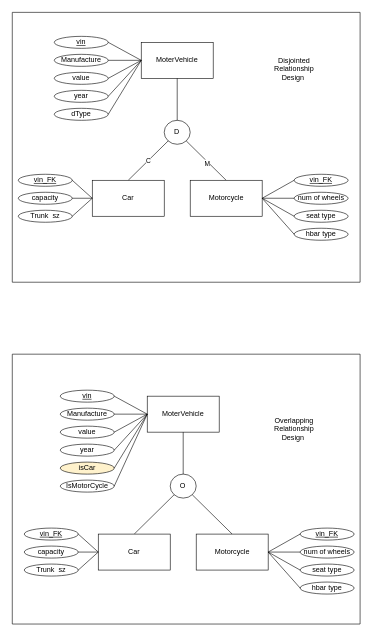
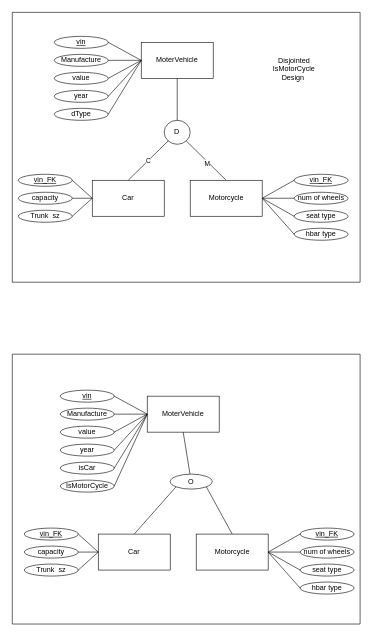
  <mxCell id="0" />
  <mxCell id="1" parent="0" />
  <mxCell id="2" value="MoterVehicle" style="rounded=0;whiteSpace=wrap;html=1;" vertex="1" parent="1"><mxGeometry x="235" y="70" width="120" height="60" as="geometry" /></mxCell>
  <mxCell id="3" value="D" style="ellipse;whiteSpace=wrap;html=1;" vertex="1" parent="1"><mxGeometry x="273.34" y="200" width="43.33" height="40" as="geometry" /></mxCell>
  <mxCell id="4" value="&lt;u&gt;vin&lt;/u&gt;" style="ellipse;whiteSpace=wrap;html=1;" vertex="1" parent="1"><mxGeometry x="90" y="60" width="90" height="20" as="geometry" /></mxCell>
  <mxCell id="5" value="Manufacture" style="ellipse;whiteSpace=wrap;html=1;" vertex="1" parent="1"><mxGeometry x="90" y="90" width="90" height="20" as="geometry" /></mxCell>
  <mxCell id="6" value="value" style="ellipse;whiteSpace=wrap;html=1;" vertex="1" parent="1"><mxGeometry x="90" y="120" width="90" height="20" as="geometry" /></mxCell>
  <mxCell id="7" value="year" style="ellipse;whiteSpace=wrap;html=1;" vertex="1" parent="1"><mxGeometry x="90" y="150" width="90" height="20" as="geometry" /></mxCell>
  <mxCell id="8" value="dType" style="ellipse;whiteSpace=wrap;html=1;" vertex="1" parent="1"><mxGeometry x="90" y="180" width="90" height="20" as="geometry" /></mxCell>
  <mxCell id="9" value="" style="endArrow=none;html=1;rounded=0;entryX=0.5;entryY=1;entryDx=0;entryDy=0;" edge="1" parent="1" source="3" target="2"><mxGeometry width="50" height="50" relative="1" as="geometry"><mxPoint x="200" y="210" as="sourcePoint" /><mxPoint x="320" y="160" as="targetPoint" /></mxGeometry></mxCell>
  <mxCell id="10" value="" style="endArrow=none;html=1;rounded=0;entryX=0;entryY=1;entryDx=0;entryDy=0;exitX=0.5;exitY=0;exitDx=0;exitDy=0;" edge="1" parent="1" source="19" target="3"><mxGeometry width="50" height="50" relative="1" as="geometry"><mxPoint x="220" y="270" as="sourcePoint" /><mxPoint x="250" y="160" as="targetPoint" /></mxGeometry></mxCell>
  <mxCell id="11" value="C" style="edgeLabel;html=1;align=center;verticalAlign=middle;resizable=0;points=[];" vertex="1" connectable="0" parent="10"><mxGeometry x="-0.011" relative="1" as="geometry"><mxPoint as="offset" /></mxGeometry></mxCell>
  <mxCell id="12" value="" style="endArrow=none;html=1;rounded=0;entryX=1;entryY=1;entryDx=0;entryDy=0;exitX=0.5;exitY=0;exitDx=0;exitDy=0;" edge="1" parent="1" source="26" target="3"><mxGeometry width="50" height="50" relative="1" as="geometry"><mxPoint x="385" y="300" as="sourcePoint" /><mxPoint x="310" y="190" as="targetPoint" /></mxGeometry></mxCell>
  <mxCell id="13" value="M" style="edgeLabel;html=1;align=center;verticalAlign=middle;resizable=0;points=[];" vertex="1" connectable="0" parent="12"><mxGeometry x="-0.089" y="2" relative="1" as="geometry"><mxPoint as="offset" /></mxGeometry></mxCell>
  <mxCell id="14" value="" style="endArrow=none;html=1;rounded=0;exitX=1;exitY=0.5;exitDx=0;exitDy=0;entryX=0;entryY=0.5;entryDx=0;entryDy=0;" edge="1" parent="1" source="8" target="2"><mxGeometry width="50" height="50" relative="1" as="geometry"><mxPoint x="270" y="250" as="sourcePoint" /><mxPoint x="320" y="200" as="targetPoint" /></mxGeometry></mxCell>
  <mxCell id="15" value="" style="endArrow=none;html=1;rounded=0;exitX=1;exitY=0.5;exitDx=0;exitDy=0;entryX=0;entryY=0.5;entryDx=0;entryDy=0;" edge="1" parent="1" source="7" target="2"><mxGeometry width="50" height="50" relative="1" as="geometry"><mxPoint x="190" y="200" as="sourcePoint" /><mxPoint x="245" y="110" as="targetPoint" /></mxGeometry></mxCell>
  <mxCell id="16" value="" style="endArrow=none;html=1;rounded=0;exitX=1;exitY=0.5;exitDx=0;exitDy=0;entryX=0;entryY=0.5;entryDx=0;entryDy=0;" edge="1" parent="1" source="5" target="2"><mxGeometry width="50" height="50" relative="1" as="geometry"><mxPoint x="190" y="200" as="sourcePoint" /><mxPoint x="230" y="100" as="targetPoint" /></mxGeometry></mxCell>
  <mxCell id="17" value="" style="endArrow=none;html=1;rounded=0;exitX=1;exitY=0.5;exitDx=0;exitDy=0;entryX=0;entryY=0.5;entryDx=0;entryDy=0;" edge="1" parent="1" source="6" target="2"><mxGeometry width="50" height="50" relative="1" as="geometry"><mxPoint x="190" y="170" as="sourcePoint" /><mxPoint x="245" y="110" as="targetPoint" /></mxGeometry></mxCell>
  <mxCell id="18" value="" style="endArrow=none;html=1;rounded=0;exitX=1;exitY=0.5;exitDx=0;exitDy=0;entryX=0;entryY=0.5;entryDx=0;entryDy=0;" edge="1" parent="1" source="4" target="2"><mxGeometry width="50" height="50" relative="1" as="geometry"><mxPoint x="190" y="110" as="sourcePoint" /><mxPoint x="245" y="110" as="targetPoint" /></mxGeometry></mxCell>
  <mxCell id="19" value="Car" style="rounded=0;whiteSpace=wrap;html=1;" vertex="1" parent="1"><mxGeometry x="153.34" y="300" width="120" height="60" as="geometry" /></mxCell>
  <mxCell id="20" value="&lt;u&gt;vin_FK&lt;/u&gt;" style="ellipse;whiteSpace=wrap;html=1;" vertex="1" parent="1"><mxGeometry x="30" y="290" width="90" height="20" as="geometry" /></mxCell>
  <mxCell id="21" value="capacity" style="ellipse;whiteSpace=wrap;html=1;" vertex="1" parent="1"><mxGeometry x="30" y="320" width="90" height="20" as="geometry" /></mxCell>
  <mxCell id="22" value="Trunk&amp;nbsp; sz" style="ellipse;whiteSpace=wrap;html=1;" vertex="1" parent="1"><mxGeometry x="30" y="350" width="90" height="20" as="geometry" /></mxCell>
  <mxCell id="23" value="" style="endArrow=none;html=1;rounded=0;exitX=1;exitY=0.5;exitDx=0;exitDy=0;entryX=0;entryY=0.5;entryDx=0;entryDy=0;" edge="1" parent="1" source="21" target="19"><mxGeometry width="50" height="50" relative="1" as="geometry"><mxPoint x="108.34" y="430" as="sourcePoint" /><mxPoint x="148.34" y="330" as="targetPoint" /></mxGeometry></mxCell>
  <mxCell id="24" value="" style="endArrow=none;html=1;rounded=0;exitX=1;exitY=0.5;exitDx=0;exitDy=0;entryX=0;entryY=0.5;entryDx=0;entryDy=0;" edge="1" parent="1" source="22" target="19"><mxGeometry width="50" height="50" relative="1" as="geometry"><mxPoint x="108.34" y="400" as="sourcePoint" /><mxPoint x="163.34" y="340" as="targetPoint" /></mxGeometry></mxCell>
  <mxCell id="25" value="" style="endArrow=none;html=1;rounded=0;exitX=1;exitY=0.5;exitDx=0;exitDy=0;entryX=0;entryY=0.5;entryDx=0;entryDy=0;" edge="1" parent="1" source="20" target="19"><mxGeometry width="50" height="50" relative="1" as="geometry"><mxPoint x="108.34" y="340" as="sourcePoint" /><mxPoint x="163.34" y="340" as="targetPoint" /></mxGeometry></mxCell>
  <mxCell id="26" value="Motorcycle" style="rounded=0;whiteSpace=wrap;html=1;" vertex="1" parent="1"><mxGeometry x="316.67" y="300" width="120" height="60" as="geometry" /></mxCell>
  <mxCell id="27" value="&lt;u style=&quot;border-color: var(--border-color);&quot;&gt;vin_FK&lt;/u&gt;" style="ellipse;whiteSpace=wrap;html=1;" vertex="1" parent="1"><mxGeometry x="490" y="290" width="90" height="20" as="geometry" /></mxCell>
  <mxCell id="28" value="num of wheels" style="ellipse;whiteSpace=wrap;html=1;" vertex="1" parent="1"><mxGeometry x="490" y="320" width="90" height="20" as="geometry" /></mxCell>
  <mxCell id="29" value="seat type" style="ellipse;whiteSpace=wrap;html=1;" vertex="1" parent="1"><mxGeometry x="490" y="350" width="90" height="20" as="geometry" /></mxCell>
  <mxCell id="30" value="hbar type" style="ellipse;whiteSpace=wrap;html=1;" vertex="1" parent="1"><mxGeometry x="490" y="380" width="90" height="20" as="geometry" /></mxCell>
  <mxCell id="31" value="" style="endArrow=none;html=1;rounded=0;exitX=0;exitY=0.5;exitDx=0;exitDy=0;entryX=1;entryY=0.5;entryDx=0;entryDy=0;" edge="1" parent="1" source="30" target="26"><mxGeometry width="50" height="50" relative="1" as="geometry"><mxPoint x="430" y="460" as="sourcePoint" /><mxPoint x="410" y="410" as="targetPoint" /></mxGeometry></mxCell>
  <mxCell id="32" value="" style="endArrow=none;html=1;rounded=0;exitX=0;exitY=0.5;exitDx=0;exitDy=0;entryX=1;entryY=0.5;entryDx=0;entryDy=0;" edge="1" parent="1" source="28" target="26"><mxGeometry width="50" height="50" relative="1" as="geometry"><mxPoint x="430" y="460" as="sourcePoint" /><mxPoint x="470" y="360" as="targetPoint" /></mxGeometry></mxCell>
  <mxCell id="33" value="" style="endArrow=none;html=1;rounded=0;exitX=0;exitY=0.5;exitDx=0;exitDy=0;entryX=1;entryY=0.5;entryDx=0;entryDy=0;" edge="1" parent="1" source="29" target="26"><mxGeometry width="50" height="50" relative="1" as="geometry"><mxPoint x="430" y="430" as="sourcePoint" /><mxPoint x="485" y="370" as="targetPoint" /></mxGeometry></mxCell>
  <mxCell id="34" value="" style="endArrow=none;html=1;rounded=0;exitX=0;exitY=0.5;exitDx=0;exitDy=0;entryX=1;entryY=0.5;entryDx=0;entryDy=0;" edge="1" parent="1" source="27" target="26"><mxGeometry width="50" height="50" relative="1" as="geometry"><mxPoint x="430" y="370" as="sourcePoint" /><mxPoint x="440" y="350" as="targetPoint" /></mxGeometry></mxCell>
  <mxCell id="35" value="MoterVehicle" style="rounded=0;whiteSpace=wrap;html=1;" vertex="1" parent="1"><mxGeometry x="245" y="660" width="120" height="60" as="geometry" /></mxCell>
- <mxCell id="36" value="O" style="ellipse;whiteSpace=wrap;html=1;" vertex="1" parent="1"><mxGeometry x="283.34" y="790" width="43.33" height="40" as="geometry" /></mxCell>
+ <mxCell id="36" value="O" style="ellipse;whiteSpace=wrap;html=1;" vertex="1" parent="1"><mxGeometry x="283.34" y="790" width="70" height="25" as="geometry" /></mxCell>
  <mxCell id="37" value="&lt;u&gt;vin&lt;/u&gt;" style="ellipse;whiteSpace=wrap;html=1;" vertex="1" parent="1"><mxGeometry x="100" y="650" width="90" height="20" as="geometry" /></mxCell>
  <mxCell id="38" value="Manufacture" style="ellipse;whiteSpace=wrap;html=1;" vertex="1" parent="1"><mxGeometry x="100" y="680" width="90" height="20" as="geometry" /></mxCell>
  <mxCell id="39" value="value" style="ellipse;whiteSpace=wrap;html=1;" vertex="1" parent="1"><mxGeometry x="100" y="710" width="90" height="20" as="geometry" /></mxCell>
  <mxCell id="40" value="year" style="ellipse;whiteSpace=wrap;html=1;" vertex="1" parent="1"><mxGeometry x="100" y="740" width="90" height="20" as="geometry" /></mxCell>
- <mxCell id="41" value="isCar" style="ellipse;whiteSpace=wrap;html=1;fillColor=#fff2cc;" vertex="1" parent="1"><mxGeometry x="100" y="770" width="90" height="20" as="geometry" /></mxCell>
+ <mxCell id="41" value="isCar" style="ellipse;whiteSpace=wrap;html=1;" vertex="1" parent="1"><mxGeometry x="100" y="770" width="90" height="20" as="geometry" /></mxCell>
  <mxCell id="42" value="" style="endArrow=none;html=1;rounded=0;entryX=0.5;entryY=1;entryDx=0;entryDy=0;" edge="1" parent="1" source="36" target="35"><mxGeometry width="50" height="50" relative="1" as="geometry"><mxPoint x="210" y="800" as="sourcePoint" /><mxPoint x="330" y="750" as="targetPoint" /></mxGeometry></mxCell>
  <mxCell id="43" value="" style="endArrow=none;html=1;rounded=0;entryX=0;entryY=1;entryDx=0;entryDy=0;exitX=0.5;exitY=0;exitDx=0;exitDy=0;" edge="1" parent="1" source="50" target="36"><mxGeometry width="50" height="50" relative="1" as="geometry"><mxPoint x="230" y="860" as="sourcePoint" /><mxPoint x="260" y="750" as="targetPoint" /></mxGeometry></mxCell>
  <mxCell id="44" value="" style="endArrow=none;html=1;rounded=0;entryX=1;entryY=1;entryDx=0;entryDy=0;exitX=0.5;exitY=0;exitDx=0;exitDy=0;" edge="1" parent="1" source="57" target="36"><mxGeometry width="50" height="50" relative="1" as="geometry"><mxPoint x="395" y="890" as="sourcePoint" /><mxPoint x="320" y="780" as="targetPoint" /></mxGeometry></mxCell>
  <mxCell id="45" value="" style="endArrow=none;html=1;rounded=0;exitX=1;exitY=0.5;exitDx=0;exitDy=0;entryX=0;entryY=0.5;entryDx=0;entryDy=0;" edge="1" parent="1" source="41" target="35"><mxGeometry width="50" height="50" relative="1" as="geometry"><mxPoint x="280" y="840" as="sourcePoint" /><mxPoint x="330" y="790" as="targetPoint" /></mxGeometry></mxCell>
  <mxCell id="46" value="" style="endArrow=none;html=1;rounded=0;exitX=1;exitY=0.5;exitDx=0;exitDy=0;entryX=0;entryY=0.5;entryDx=0;entryDy=0;" edge="1" parent="1" source="40" target="35"><mxGeometry width="50" height="50" relative="1" as="geometry"><mxPoint x="200" y="790" as="sourcePoint" /><mxPoint x="255" y="700" as="targetPoint" /></mxGeometry></mxCell>
  <mxCell id="47" value="" style="endArrow=none;html=1;rounded=0;exitX=1;exitY=0.5;exitDx=0;exitDy=0;entryX=0;entryY=0.5;entryDx=0;entryDy=0;" edge="1" parent="1" source="38" target="35"><mxGeometry width="50" height="50" relative="1" as="geometry"><mxPoint x="200" y="790" as="sourcePoint" /><mxPoint x="240" y="690" as="targetPoint" /></mxGeometry></mxCell>
  <mxCell id="48" value="" style="endArrow=none;html=1;rounded=0;exitX=1;exitY=0.5;exitDx=0;exitDy=0;entryX=0;entryY=0.5;entryDx=0;entryDy=0;" edge="1" parent="1" source="39" target="35"><mxGeometry width="50" height="50" relative="1" as="geometry"><mxPoint x="200" y="760" as="sourcePoint" /><mxPoint x="255" y="700" as="targetPoint" /></mxGeometry></mxCell>
  <mxCell id="49" value="" style="endArrow=none;html=1;rounded=0;exitX=1;exitY=0.5;exitDx=0;exitDy=0;entryX=0;entryY=0.5;entryDx=0;entryDy=0;" edge="1" parent="1" source="37" target="35"><mxGeometry width="50" height="50" relative="1" as="geometry"><mxPoint x="200" y="700" as="sourcePoint" /><mxPoint x="255" y="700" as="targetPoint" /></mxGeometry></mxCell>
  <mxCell id="50" value="Car" style="rounded=0;whiteSpace=wrap;html=1;" vertex="1" parent="1"><mxGeometry x="163.34" y="890" width="120" height="60" as="geometry" /></mxCell>
  <mxCell id="51" value="&lt;u&gt;vin_FK&lt;/u&gt;" style="ellipse;whiteSpace=wrap;html=1;" vertex="1" parent="1"><mxGeometry x="40" y="880" width="90" height="20" as="geometry" /></mxCell>
  <mxCell id="52" value="capacity" style="ellipse;whiteSpace=wrap;html=1;" vertex="1" parent="1"><mxGeometry x="40" y="910" width="90" height="20" as="geometry" /></mxCell>
  <mxCell id="53" value="Trunk&amp;nbsp; sz" style="ellipse;whiteSpace=wrap;html=1;" vertex="1" parent="1"><mxGeometry x="40" y="940" width="90" height="20" as="geometry" /></mxCell>
  <mxCell id="54" value="" style="endArrow=none;html=1;rounded=0;exitX=1;exitY=0.5;exitDx=0;exitDy=0;entryX=0;entryY=0.5;entryDx=0;entryDy=0;" edge="1" parent="1" source="52" target="50"><mxGeometry width="50" height="50" relative="1" as="geometry"><mxPoint x="118.34" y="1020" as="sourcePoint" /><mxPoint x="158.34" y="920" as="targetPoint" /></mxGeometry></mxCell>
  <mxCell id="55" value="" style="endArrow=none;html=1;rounded=0;exitX=1;exitY=0.5;exitDx=0;exitDy=0;entryX=0;entryY=0.5;entryDx=0;entryDy=0;" edge="1" parent="1" source="53" target="50"><mxGeometry width="50" height="50" relative="1" as="geometry"><mxPoint x="118.34" y="990" as="sourcePoint" /><mxPoint x="173.34" y="930" as="targetPoint" /></mxGeometry></mxCell>
  <mxCell id="56" value="" style="endArrow=none;html=1;rounded=0;exitX=1;exitY=0.5;exitDx=0;exitDy=0;entryX=0;entryY=0.5;entryDx=0;entryDy=0;" edge="1" parent="1" source="51" target="50"><mxGeometry width="50" height="50" relative="1" as="geometry"><mxPoint x="118.34" y="930" as="sourcePoint" /><mxPoint x="173.34" y="930" as="targetPoint" /></mxGeometry></mxCell>
  <mxCell id="57" value="Motorcycle" style="rounded=0;whiteSpace=wrap;html=1;" vertex="1" parent="1"><mxGeometry x="326.67" y="890" width="120" height="60" as="geometry" /></mxCell>
  <mxCell id="58" value="&lt;u style=&quot;border-color: var(--border-color);&quot;&gt;vin_FK&lt;/u&gt;" style="ellipse;whiteSpace=wrap;html=1;" vertex="1" parent="1"><mxGeometry x="500" y="880" width="90" height="20" as="geometry" /></mxCell>
  <mxCell id="59" value="num of wheels" style="ellipse;whiteSpace=wrap;html=1;" vertex="1" parent="1"><mxGeometry x="500" y="910" width="90" height="20" as="geometry" /></mxCell>
  <mxCell id="60" value="seat type" style="ellipse;whiteSpace=wrap;html=1;" vertex="1" parent="1"><mxGeometry x="500" y="940" width="90" height="20" as="geometry" /></mxCell>
  <mxCell id="61" value="hbar type" style="ellipse;whiteSpace=wrap;html=1;" vertex="1" parent="1"><mxGeometry x="500" y="970" width="90" height="20" as="geometry" /></mxCell>
  <mxCell id="62" value="" style="endArrow=none;html=1;rounded=0;exitX=0;exitY=0.5;exitDx=0;exitDy=0;entryX=1;entryY=0.5;entryDx=0;entryDy=0;" edge="1" parent="1" source="61" target="57"><mxGeometry width="50" height="50" relative="1" as="geometry"><mxPoint x="440" y="1050" as="sourcePoint" /><mxPoint x="420" y="1000" as="targetPoint" /></mxGeometry></mxCell>
  <mxCell id="63" value="" style="endArrow=none;html=1;rounded=0;exitX=0;exitY=0.5;exitDx=0;exitDy=0;entryX=1;entryY=0.5;entryDx=0;entryDy=0;" edge="1" parent="1" source="59" target="57"><mxGeometry width="50" height="50" relative="1" as="geometry"><mxPoint x="440" y="1050" as="sourcePoint" /><mxPoint x="480" y="950" as="targetPoint" /></mxGeometry></mxCell>
  <mxCell id="64" value="" style="endArrow=none;html=1;rounded=0;exitX=0;exitY=0.5;exitDx=0;exitDy=0;entryX=1;entryY=0.5;entryDx=0;entryDy=0;" edge="1" parent="1" source="60" target="57"><mxGeometry width="50" height="50" relative="1" as="geometry"><mxPoint x="440" y="1020" as="sourcePoint" /><mxPoint x="495" y="960" as="targetPoint" /></mxGeometry></mxCell>
  <mxCell id="65" value="" style="endArrow=none;html=1;rounded=0;exitX=0;exitY=0.5;exitDx=0;exitDy=0;entryX=1;entryY=0.5;entryDx=0;entryDy=0;" edge="1" parent="1" source="58" target="57"><mxGeometry width="50" height="50" relative="1" as="geometry"><mxPoint x="440" y="960" as="sourcePoint" /><mxPoint x="450" y="940" as="targetPoint" /></mxGeometry></mxCell>
  <mxCell id="66" value="" style="swimlane;startSize=0;" vertex="1" parent="1"><mxGeometry x="20" y="20" width="580" height="450" as="geometry" /></mxCell>
- <mxCell id="67" value="Disjointed Relationship Design&amp;nbsp;" style="text;strokeColor=none;align=center;fillColor=none;html=1;verticalAlign=middle;whiteSpace=wrap;rounded=0;" vertex="1" parent="66"><mxGeometry x="440" y="80" width="60" height="30" as="geometry" /></mxCell>
+ <mxCell id="67" value="Disjointed IsMotorCycle Design&amp;nbsp;" style="text;strokeColor=none;align=center;fillColor=none;html=1;verticalAlign=middle;whiteSpace=wrap;rounded=0;" vertex="1" parent="66"><mxGeometry x="440" y="80" width="60" height="30" as="geometry" /></mxCell>
  <mxCell id="68" value="" style="swimlane;startSize=0;" vertex="1" parent="1"><mxGeometry x="20" y="590" width="580" height="450" as="geometry" /></mxCell>
- <mxCell id="69" value="Overlapping Relationship Design&amp;nbsp;" style="text;strokeColor=none;align=center;fillColor=none;html=1;verticalAlign=middle;whiteSpace=wrap;rounded=0;" vertex="1" parent="68"><mxGeometry x="440" y="110" width="60" height="30" as="geometry" /></mxCell>
  <mxCell id="70" value="IsMotorCycle" style="ellipse;whiteSpace=wrap;html=1;" vertex="1" parent="68"><mxGeometry x="80" y="210" width="90" height="20" as="geometry" /></mxCell>
  <mxCell id="71" value="" style="endArrow=none;html=1;rounded=0;exitX=1;exitY=0.5;exitDx=0;exitDy=0;entryX=0;entryY=0.5;entryDx=0;entryDy=0;" edge="1" parent="1" source="70" target="35"><mxGeometry width="50" height="50" relative="1" as="geometry"><mxPoint x="350" y="520" as="sourcePoint" /><mxPoint x="400" y="470" as="targetPoint" /></mxGeometry></mxCell>
